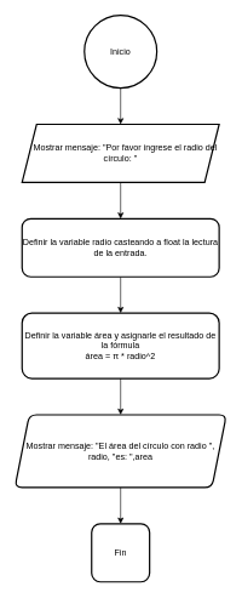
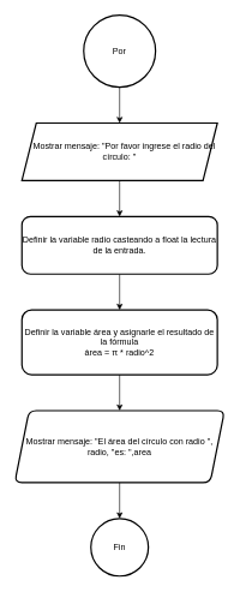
  <mxCell id="0" />
  <mxCell id="1" parent="0" />
  <mxCell id="2" value="" style="edgeStyle=orthogonalEdgeStyle;rounded=0;orthogonalLoop=1;jettySize=auto;html=1;" parent="1" source="3" target="5" edge="1"><mxGeometry relative="1" as="geometry" /></mxCell>
- <mxCell id="3" value="Inicio" style="strokeWidth=2;html=1;shape=mxgraph.flowchart.start_2;whiteSpace=wrap;" parent="1" vertex="1"><mxGeometry x="116" y="20" width="100" height="100" as="geometry" /></mxCell>
+ <mxCell id="3" value="Por" style="strokeWidth=2;html=1;shape=mxgraph.flowchart.start_2;whiteSpace=wrap;" parent="1" vertex="1"><mxGeometry x="116" y="20" width="100" height="100" as="geometry" /></mxCell>
  <mxCell id="4" value="" style="edgeStyle=orthogonalEdgeStyle;rounded=0;orthogonalLoop=1;jettySize=auto;html=1;entryX=0.5;entryY=0;entryDx=0;entryDy=0;" parent="1" source="5" target="12" edge="1"><mxGeometry relative="1" as="geometry"><mxPoint x="166" y="400" as="targetPoint" /></mxGeometry></mxCell>
  <mxCell id="5" value="&lt;div&gt;&amp;nbsp; &amp;nbsp; Mostrar mensaje: &quot;Por favor ingrese el radio del círculo: &quot;&lt;/div&gt;" style="shape=parallelogram;perimeter=parallelogramPerimeter;whiteSpace=wrap;html=1;fixedSize=1;strokeWidth=2;" parent="1" vertex="1"><mxGeometry x="30" y="170" width="272" height="80" as="geometry" /></mxCell>
  <mxCell id="6" value="" style="edgeStyle=orthogonalEdgeStyle;rounded=0;orthogonalLoop=1;jettySize=auto;html=1;" parent="1" source="10" target="8" edge="1"><mxGeometry relative="1" as="geometry"><mxPoint x="166" y="520" as="sourcePoint" /></mxGeometry></mxCell>
  <mxCell id="7" value="" style="edgeStyle=orthogonalEdgeStyle;rounded=0;orthogonalLoop=1;jettySize=auto;html=1;" parent="1" source="8" target="9" edge="1"><mxGeometry relative="1" as="geometry" /></mxCell>
  <mxCell id="8" value="&lt;div&gt;Mostrar mensaje: &quot;El área del círculo con radio &quot;, radio, &quot;es: &quot;,area&lt;/div&gt;" style="shape=parallelogram;perimeter=parallelogramPerimeter;whiteSpace=wrap;html=1;fixedSize=1;rounded=1;strokeWidth=2;" parent="1" vertex="1"><mxGeometry x="20" y="570" width="292" height="100" as="geometry" /></mxCell>
- <mxCell id="9" value="Fin" style="whiteSpace=wrap;html=1;strokeWidth=2;rounded=1;" parent="1" vertex="1"><mxGeometry x="126" y="720" width="80" height="80" as="geometry" /></mxCell>
+ <mxCell id="9" value="Fin" style="ellipse;whiteSpace=wrap;html=1;rounded=1;strokeWidth=2;" parent="1" vertex="1"><mxGeometry x="126" y="720" width="80" height="80" as="geometry" /></mxCell>
  <mxCell id="10" value="&lt;div&gt;Definir la variable área y asignarle el resultado de la fórmula&lt;/div&gt;&lt;div&gt;área = π * radio^2&lt;/div&gt;" style="rounded=1;whiteSpace=wrap;html=1;strokeWidth=2;" parent="1" vertex="1"><mxGeometry x="30" y="430" width="272" height="90" as="geometry" /></mxCell>
  <mxCell id="11" style="edgeStyle=orthogonalEdgeStyle;rounded=0;orthogonalLoop=1;jettySize=auto;html=1;entryX=0.5;entryY=0;entryDx=0;entryDy=0;" edge="1" parent="1" source="12" target="10"><mxGeometry relative="1" as="geometry" /></mxCell>
  <mxCell id="12" value="&lt;div&gt;Definir la variable radio casteando a float&amp;nbsp;&lt;span style=&quot;background-color: transparent; color: light-dark(rgb(0, 0, 0), rgb(255, 255, 255));&quot;&gt;la lectura de la entrada.&lt;/span&gt;&lt;/div&gt;" style="rounded=1;whiteSpace=wrap;html=1;strokeWidth=2;" vertex="1" parent="1"><mxGeometry x="30" y="300" width="272" height="80" as="geometry" /></mxCell>
